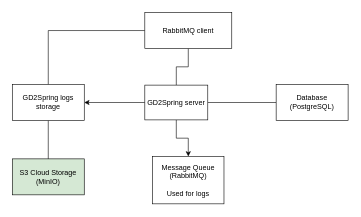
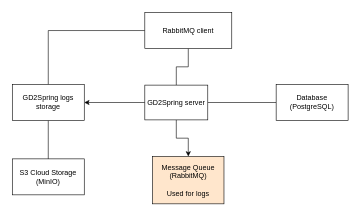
  <mxCell id="0" />
  <mxCell id="1" parent="0" />
  <mxCell id="2" style="edgeStyle=orthogonalEdgeStyle;rounded=0;orthogonalLoop=1;jettySize=auto;html=1;exitX=0;exitY=0.5;exitDx=0;exitDy=0;entryX=0.5;entryY=0;entryDx=0;entryDy=0;endArrow=none;endFill=0;" parent="1" source="4" target="13" edge="1"><mxGeometry relative="1" as="geometry" /></mxCell>
  <mxCell id="3" style="edgeStyle=orthogonalEdgeStyle;rounded=0;orthogonalLoop=1;jettySize=auto;html=1;exitX=0.5;exitY=1;exitDx=0;exitDy=0;endArrow=none;endFill=0;" parent="1" source="4" target="8" edge="1"><mxGeometry relative="1" as="geometry" /></mxCell>
  <mxCell id="4" value="RabbitMQ client" style="rounded=0;whiteSpace=wrap;html=1;" parent="1" vertex="1"><mxGeometry x="241" y="20" width="145" height="60" as="geometry" /></mxCell>
  <mxCell id="5" style="edgeStyle=orthogonalEdgeStyle;rounded=0;orthogonalLoop=1;jettySize=auto;html=1;exitX=1;exitY=0.5;exitDx=0;exitDy=0;entryX=0;entryY=0.5;entryDx=0;entryDy=0;endArrow=none;endFill=0;" parent="1" source="8" target="9" edge="1"><mxGeometry relative="1" as="geometry" /></mxCell>
  <mxCell id="6" style="edgeStyle=orthogonalEdgeStyle;rounded=0;orthogonalLoop=1;jettySize=auto;html=1;exitX=0.5;exitY=1;exitDx=0;exitDy=0;entryX=0.5;entryY=0;entryDx=0;entryDy=0;" parent="1" source="8" target="11" edge="1"><mxGeometry relative="1" as="geometry" /></mxCell>
  <mxCell id="7" style="edgeStyle=orthogonalEdgeStyle;rounded=0;orthogonalLoop=1;jettySize=auto;html=1;exitX=0;exitY=0.5;exitDx=0;exitDy=0;entryX=1;entryY=0.5;entryDx=0;entryDy=0;" parent="1" source="8" target="13" edge="1"><mxGeometry relative="1" as="geometry" /></mxCell>
  <mxCell id="8" value="GD2Spring server" style="rounded=0;whiteSpace=wrap;html=1;" parent="1" vertex="1"><mxGeometry x="241" y="141" width="105" height="58" as="geometry" /></mxCell>
  <mxCell id="9" value="Database&lt;br&gt;(PostgreSQL)" style="rounded=0;whiteSpace=wrap;html=1;" parent="1" vertex="1"><mxGeometry x="460" y="140" width="120" height="60" as="geometry" /></mxCell>
- <mxCell id="10" value="S3 Cloud Storage&lt;br&gt;(MinIO)" style="rounded=0;whiteSpace=wrap;html=1;fillColor=#d5e8d4;" parent="1" vertex="1"><mxGeometry x="20" y="264" width="120" height="60" as="geometry" /></mxCell>
- <mxCell id="11" value="Message Queue&lt;br&gt;(RabbitMQ)&lt;br&gt;&lt;br&gt;Used for logs" style="rounded=0;whiteSpace=wrap;html=1;" parent="1" vertex="1"><mxGeometry x="254" y="260" width="119" height="79" as="geometry" /></mxCell>
+ <mxCell id="10" value="S3 Cloud Storage&lt;br&gt;(MinIO)" style="rounded=0;whiteSpace=wrap;html=1;" parent="1" vertex="1"><mxGeometry x="20" y="264" width="120" height="60" as="geometry" /></mxCell>
+ <mxCell id="11" value="Message Queue&lt;br&gt;(RabbitMQ)&lt;br&gt;&lt;br&gt;Used for logs" style="rounded=0;whiteSpace=wrap;html=1;fillColor=#ffe6cc;" parent="1" vertex="1"><mxGeometry x="254" y="260" width="119" height="79" as="geometry" /></mxCell>
  <mxCell id="12" style="edgeStyle=orthogonalEdgeStyle;rounded=0;orthogonalLoop=1;jettySize=auto;html=1;exitX=0.5;exitY=1;exitDx=0;exitDy=0;endArrow=none;endFill=0;" parent="1" source="13" target="10" edge="1"><mxGeometry relative="1" as="geometry" /></mxCell>
  <mxCell id="13" value="GD2Spring logs storage" style="rounded=0;whiteSpace=wrap;html=1;" parent="1" vertex="1"><mxGeometry x="20" y="140" width="120" height="60" as="geometry" /></mxCell>
